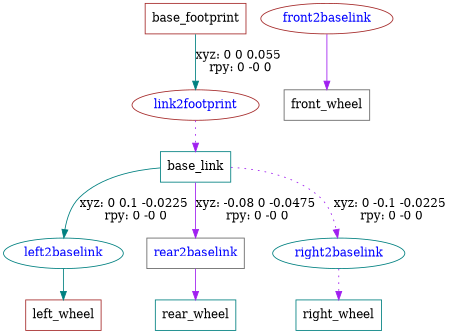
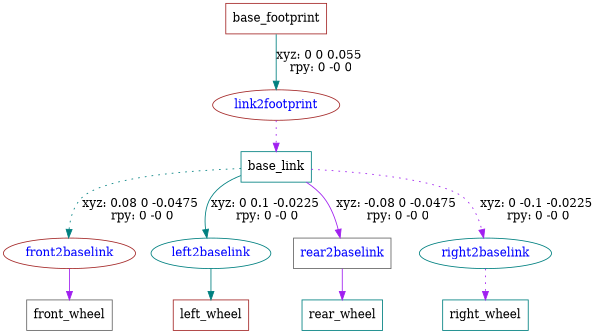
  digraph {
    node [color=teal shape=box]
    edge [color=purple style=solid]
    n1 [color=brown label=base_footprint]
    link2footprint [color=brown fontcolor=blue shape=ellipse]
    n3 [label=base_link]
    front2baselink [color=brown fontcolor=blue shape=ellipse]
    left2baselink [fontcolor=blue shape=ellipse]
    rear2baselink [color=gray40 fontcolor=blue]
    right2baselink [fontcolor=blue shape=ellipse]
    n8 [color=gray40 label=front_wheel]
    n9 [color=brown label=left_wheel]
    n10 [label=rear_wheel]
    n11 [label=right_wheel]
    n1 -> link2footprint [color=teal label="xyz: 0 0 0.055 \nrpy: 0 -0 0"]
    link2footprint -> n3 [style=dotted]
+   n3 -> front2baselink [color=teal label="xyz: 0.08 0 -0.0475 \nrpy: 0 -0 0" style=dotted]
    n3 -> left2baselink [color=teal label="xyz: 0 0.1 -0.0225 \nrpy: 0 -0 0"]
    n3 -> rear2baselink [label="xyz: -0.08 0 -0.0475 \nrpy: 0 -0 0"]
    n3 -> right2baselink [label="xyz: 0 -0.1 -0.0225 \nrpy: 0 -0 0" style=dotted]
    front2baselink -> n8
    left2baselink -> n9 [color=teal]
    rear2baselink -> n10
    right2baselink -> n11 [style=dotted]
  }
